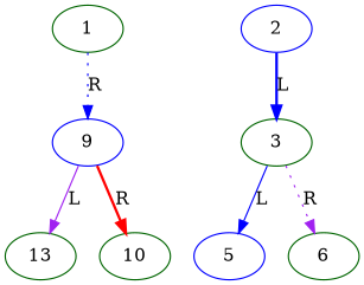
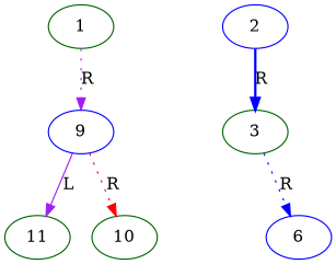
  digraph {
    node [color=blue]
    edge [color=blue style=solid]
    9
    1 [color=darkgreen]
    2
    3 [color=darkgreen]
-   11 [color=darkgreen label=13]
+   11 [color=darkgreen]
    10 [color=darkgreen]
-   5
-   6 [color=darkgreen]
+   6
    9 -> 11 [color=purple label=L]
-   9 -> 10 [color=red label=R style=bold]
-   1 -> 9 [label=R style=dotted]
-   2 -> 3 [label=L style=bold]
-   3 -> 5 [label=L]
-   3 -> 6 [color=purple label=R style=dotted]
+   9 -> 10 [color=red label=R style=dotted]
+   1 -> 9 [color=purple label=R style=dotted]
+   2 -> 3 [label=R style=bold]
+   3 -> 6 [label=R style=dotted]
  }
